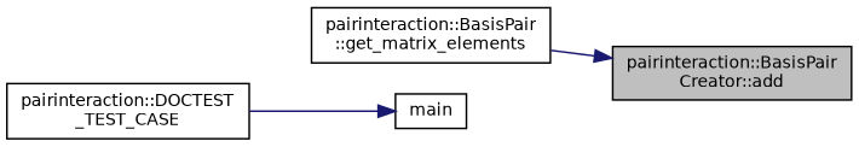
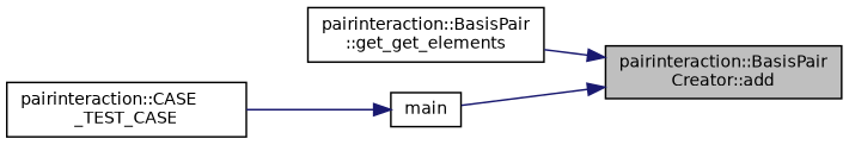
  digraph {
    rankdir=RL
    node [color=black fontname=Helvetica fontsize=10 shape=record]
    edge [color=midnightblue dir=back fontname=Helvetica fontsize=10 labelfontname=Helvetica labelfontsize=10 style=solid]
    n1 [fillcolor=grey75 fontcolor=black height=0.2 label="pairinteraction::BasisPair\lCreator::add" style=filled width=0.4]
-   n2 [height=0.2 label="pairinteraction::BasisPair\l::get_matrix_elements" width=0.4]
+   n2 [height=0.2 label="pairinteraction::BasisPair\l::get_get_elements" width=0.4]
    n3 [height=0.2 label=main width=0.4]
-   n4 [height=0.2 label="pairinteraction::DOCTEST\l_TEST_CASE" width=0.4]
+   n4 [height=0.2 label="pairinteraction::CASE\l_TEST_CASE" width=0.4]
    n1 -> n2
+   n1 -> n3
    n3 -> n4
  }
